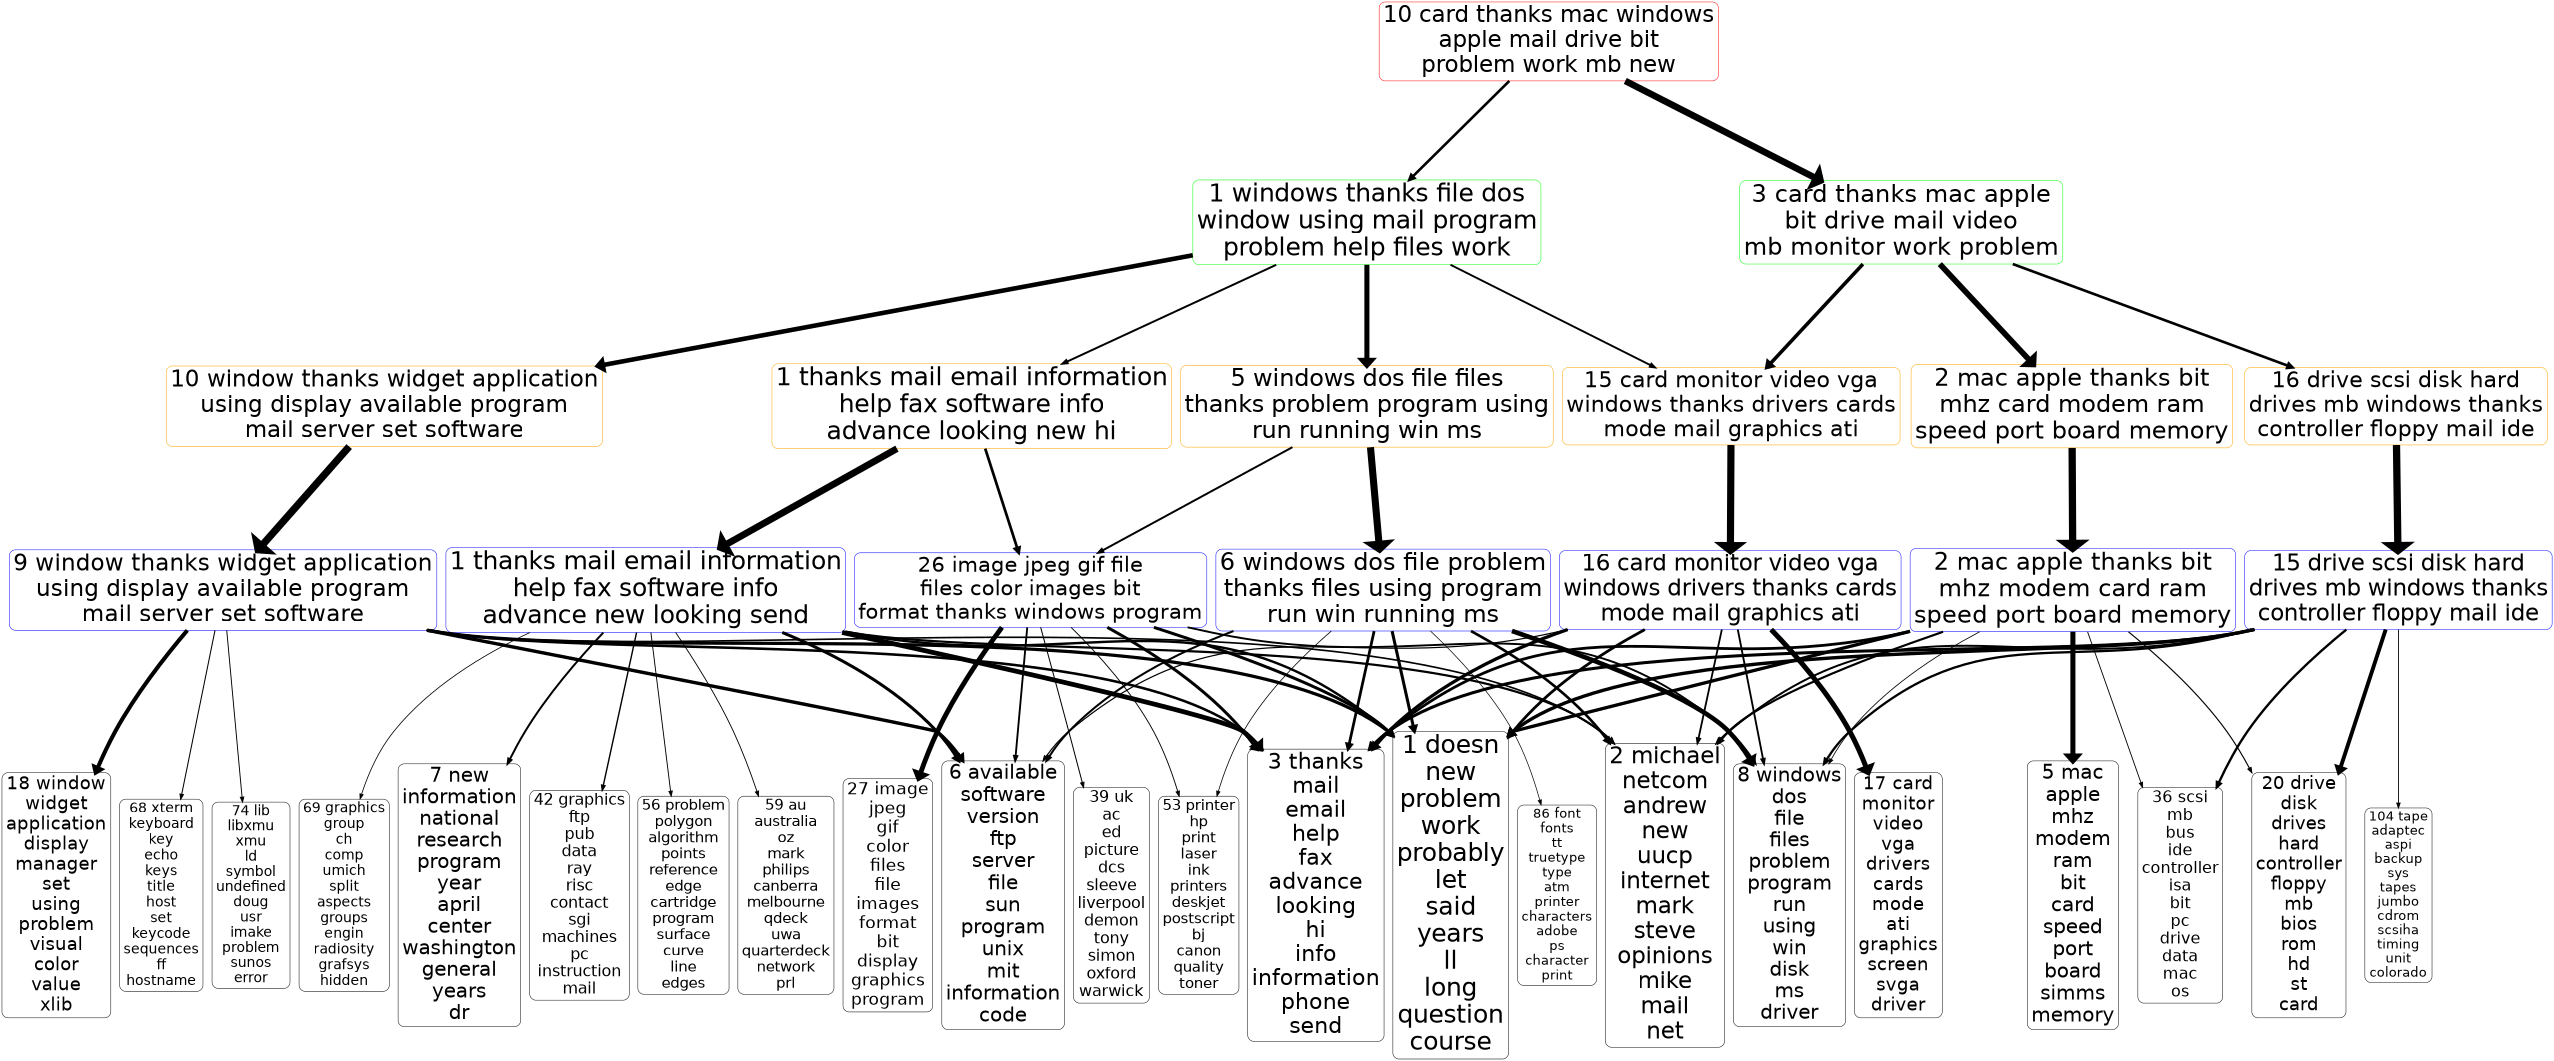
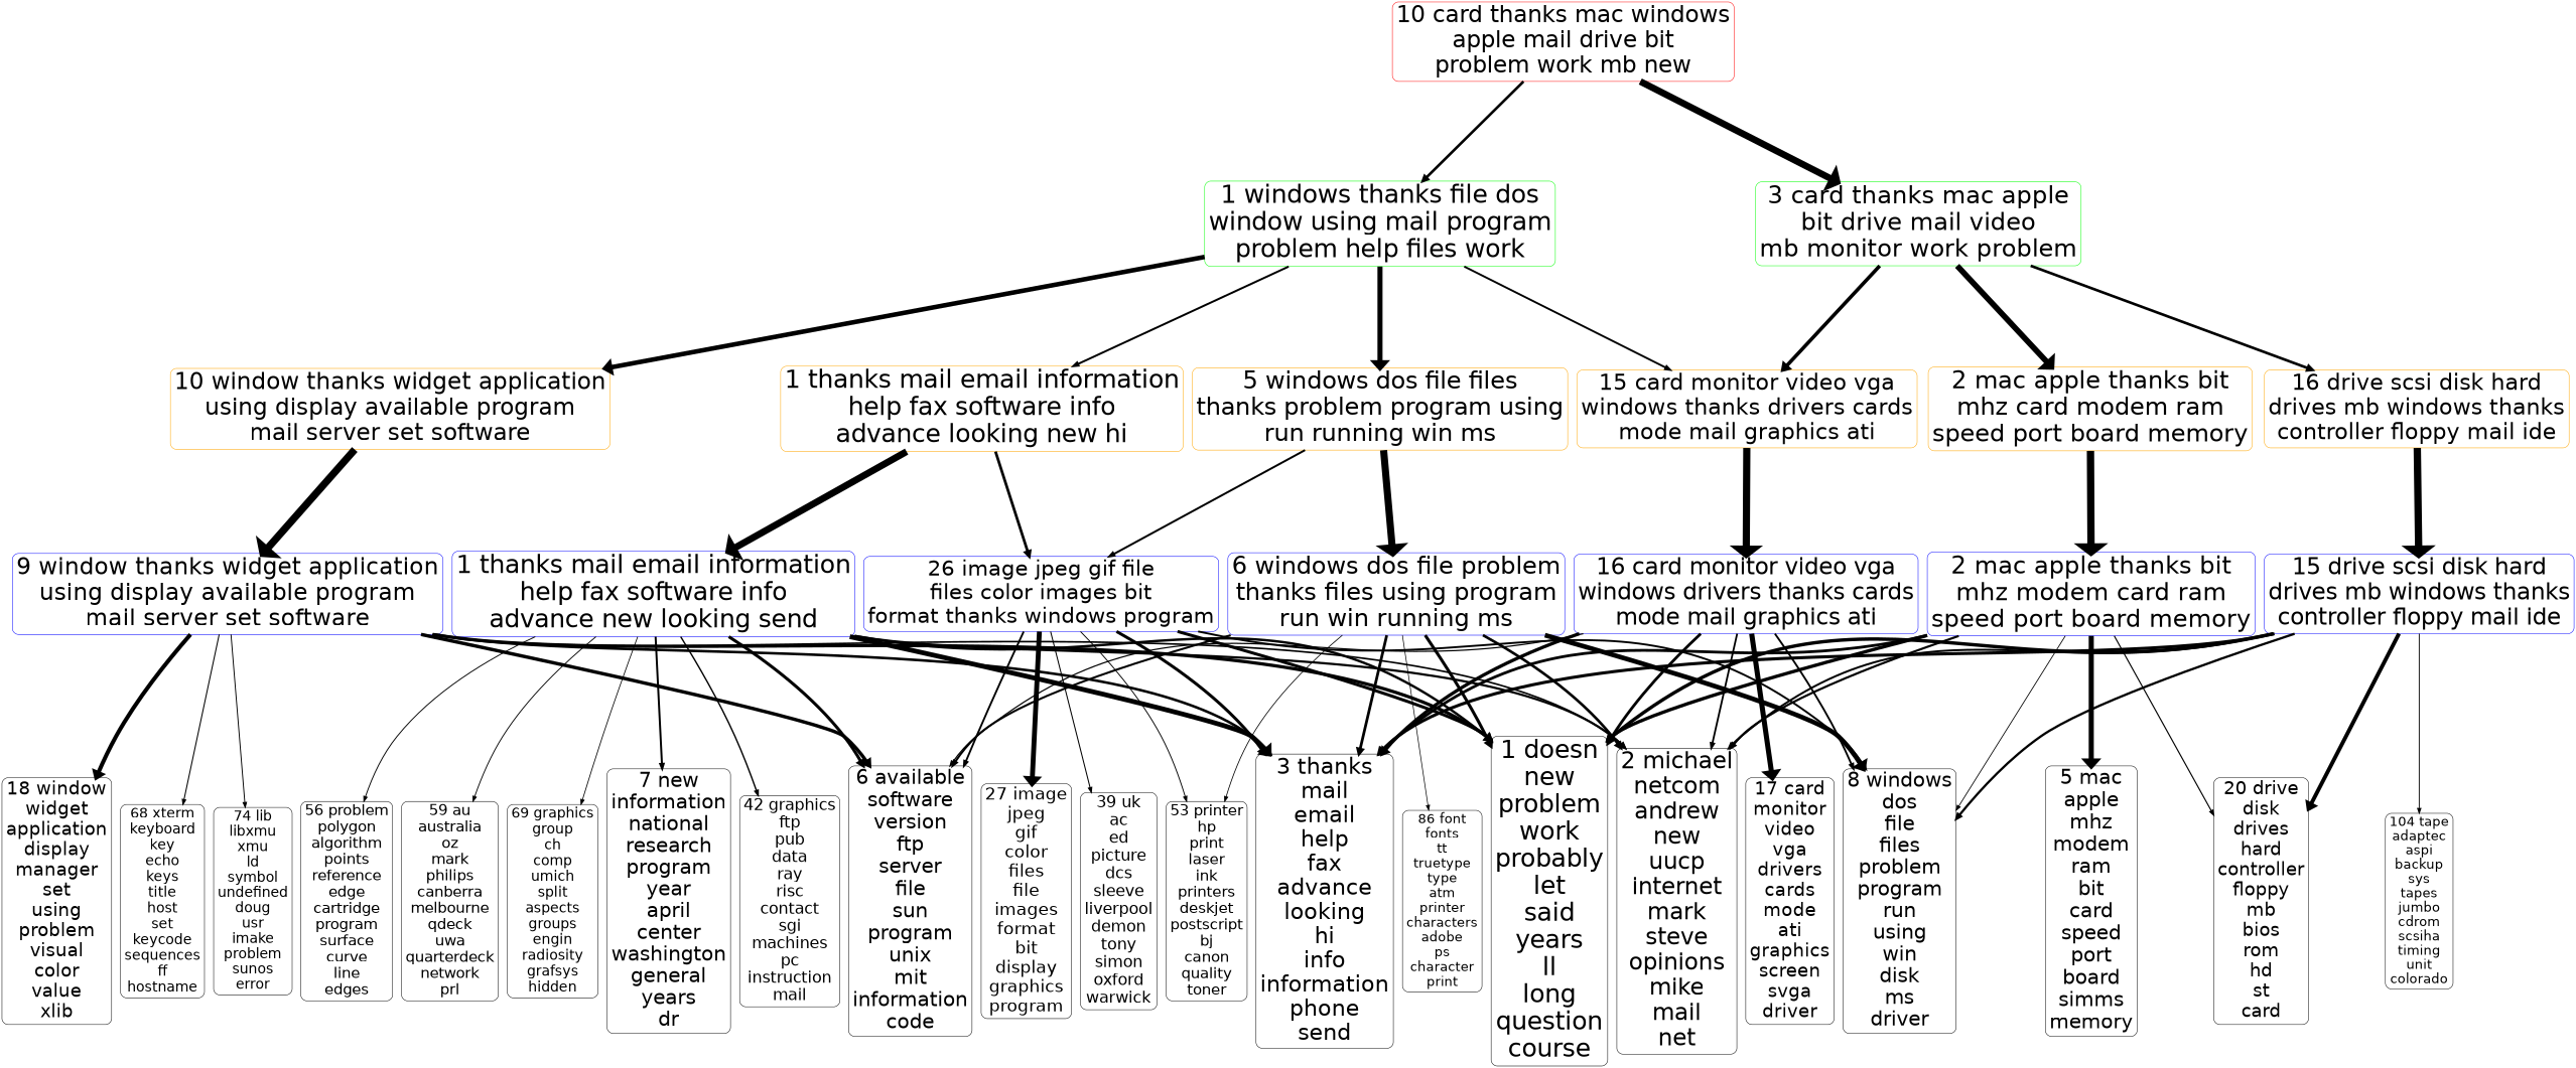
  digraph {
    fontname=helvetica
    ranksep=2.8
    node [color=black fontname=helvetica fontsize=50 rank=3 shape=box style=rounded]
    edge [dir=forward fontname=helvetica]
    n1 [label="1 doesn\nnew\nproblem\nwork\nprobably\nlet\nsaid\nyears\nll\nlong\nquestion\ncourse"]
    n2 [fontsize=46.1741 label="2 michael\nnetcom\nandrew\nnew\nuucp\ninternet\nmark\nsteve\nopinions\nmike\nmail\nnet"]
    n3 [fontsize=44.9965 label="3 thanks\nmail\nemail\nhelp\nfax\nadvance\nlooking\nhi\ninfo\ninformation\nphone\nsend"]
    n4 [fontsize=40.6629 label="6 available\nsoftware\nversion\nftp\nserver\nfile\nsun\nprogram\nunix\nmit\ninformation\ncode"]
    n5 [fontsize=40.4508 label="7 new\ninformation\nnational\nresearch\nprogram\nyear\napril\ncenter\nwashington\ngeneral\nyears\ndr"]
    n6 [fontsize=31.7793 label="42 graphics\nftp\npub\ndata\nray\nrisc\ncontact\nsgi\nmachines\npc\ninstruction\nmail"]
    n7 [fontsize=29.6749 label="56 problem\npolygon\nalgorithm\npoints\nreference\nedge\ncartridge\nprogram\nsurface\ncurve\nline\nedges"]
    n8 [fontsize=29.5996 label="59 au\naustralia\noz\nmark\nphilips\ncanberra\nmelbourne\nqdeck\nuwa\nquarterdeck\nnetwork\nprl"]
    n9 [fontsize=28.6849 label="69 graphics\ngroup\nch\ncomp\numich\nsplit\naspects\ngroups\nengin\nradiosity\ngrafsys\nhidden"]
    n10 [fontsize=40.1499 label="8 windows\ndos\nfile\nfiles\nproblem\nprogram\nrun\nusing\nwin\ndisk\nms\ndriver"]
    n11 [fontsize=35.1674 label="27 image\njpeg\ngif\ncolor\nfiles\nfile\nimages\nformat\nbit\ndisplay\ngraphics\nprogram"]
    n12 [fontsize=32.2729 label="39 uk\nac\ned\npicture\ndcs\nsleeve\nliverpool\ndemon\ntony\nsimon\noxford\nwarwick"]
    n13 [fontsize=30.0303 label="53 printer\nhp\nprint\nlaser\nink\nprinters\ndeskjet\npostscript\nbj\ncanon\nquality\ntoner"]
    n14 [fontsize=27.2942 label="86 font\nfonts\ntt\ntruetype\ntype\natm\nprinter\ncharacters\nadobe\nps\ncharacter\nprint"]
    n15 [fontsize=37.2946 label="18 window\nwidget\napplication\ndisplay\nmanager\nset\nusing\nproblem\nvisual\ncolor\nvalue\nxlib"]
    n16 [fontsize=28.7361 label="68 xterm\nkeyboard\nkey\necho\nkeys\ntitle\nhost\nset\nkeycode\nsequences\nff\nhostname"]
    n17 [fontsize=28.2343 label="74 lib\nlibxmu\nxmu\nld\nsymbol\nundefined\ndoug\nusr\nimake\nproblem\nsunos\nerror"]
    n18 [fontsize=37.5683 label="17 card\nmonitor\nvideo\nvga\ndrivers\ncards\nmode\nati\ngraphics\nscreen\nsvga\ndriver"]
    n19 [fontsize=40.7526 label="5 mac\napple\nmhz\nmodem\nram\nbit\ncard\nspeed\nport\nboard\nsimms\nmemory"]
    n20 [fontsize=36.8942 label="20 drive\ndisk\ndrives\nhard\ncontroller\nfloppy\nmb\nbios\nrom\nhd\nst\ncard"]
-   n21 [fontsize=33.1636 label="36 scsi\nmb\nbus\nide\ncontroller\nisa\nbit\npc\ndrive\ndata\nmac\nos"]
    n22 [fontsize=26.7458 label="104 tape\nadaptec\naspi\nbackup\nsys\ntapes\njumbo\ncdrom\nscsiha\ntiming\nunit\ncolorado"]
    n23 [color=blue label="1 thanks mail email information\nhelp fax software info\nadvance new looking send" rank=2]
    n24 [color=blue fontsize=43.3529 label="26 image jpeg gif file\nfiles color images bit\nformat thanks windows program" rank=2]
    n25 [color=blue fontsize=48.557 label="6 windows dos file problem\nthanks files using program\nrun win running ms" rank=2]
    n26 [color=blue fontsize=47.6786 label="9 window thanks widget application\nusing display available program\nmail server set software" rank=2]
    n27 [color=blue fontsize=45.911 label="16 card monitor video vga\nwindows drivers thanks cards\nmode mail graphics ati" rank=2]
    n28 [color=blue fontsize=49.5009 label="2 mac apple thanks bit\nmhz modem card ram\nspeed port board memory" rank=2]
    n29 [color=blue fontsize=45.9432 label="15 drive scsi disk hard\ndrives mb windows thanks\ncontroller floppy mail ide" rank=2]
    n30 [color=orange label="1 thanks mail email information\nhelp fax software info\nadvance looking new hi"]
    n31 [color=orange fontsize=48.1769 label="5 windows dos file files\nthanks problem program using\nrun running win ms"]
    n32 [color=orange fontsize=46.988 label="10 window thanks widget application\nusing display available program\nmail server set software"]
    n33 [color=orange fontsize=45.3923 label="15 card monitor video vga\nwindows thanks drivers cards\nmode mail graphics ati"]
    n34 [color=orange fontsize=48.8415 label="2 mac apple thanks bit\nmhz card modem ram\nspeed port board memory"]
    n35 [color=orange fontsize=45.2822 label="16 drive scsi disk hard\ndrives mb windows thanks\ncontroller floppy mail ide"]
    n36 [color=green label="1 windows thanks file dos\nwindow using mail program\nproblem help files work" rank=4]
    n37 [color=green fontsize=49.1936 label="3 card thanks mac apple\nbit drive mail video\nmb monitor work problem" rank=4]
    n38 [color=red fontsize=46.3556 label="10 card thanks mac windows\napple mail drive bit\nproblem work mb new" rank=5]
    subgraph sub_1 {
      rank=same
      n1
      n2
      n3
      n4
      n5
      n6
      n7
      n8
      n9
      n10
      n11
      n12
      n13
      n14
      n15
      n16
      n17
      n18
      n19
      n20
-     n21
      n22
    }
    subgraph sub_2 {
      rank=same
      n23
      n24
      n25
      n26
      n27
      n28
      n29
    }
    subgraph sub_3 {
      rank=same
      n30
      n31
      n32
      n33
      n34
      n35
    }
    subgraph sub_4 {
      rank=same
      n36
      n37
    }
    subgraph sub_5 {
      rank=same
      n38
    }
    n23 -> n1 [penwidth=4.9616]
    n23 -> n2 [penwidth=4.5247]
    n23 -> n3 [penwidth=9.7294]
    n23 -> n4 [penwidth=6.2271]
    n23 -> n5 [penwidth=4.0409]
    n23 -> n6 [penwidth=2.8686]
    n23 -> n7 [penwidth=1.8844]
    n23 -> n8 [penwidth=1.8251]
    n23 -> n9 [penwidth=1.6249]
    n24 -> n1 [penwidth=6.1469]
    n24 -> n3 [penwidth=6.1376]
    n24 -> n4 [penwidth=3.8177]
    n24 -> n10 [penwidth=3.906]
    n24 -> n11 [penwidth=9.9267]
    n24 -> n12 [penwidth=2.082]
    n24 -> n13 [penwidth=1.8811]
    n25 -> n1 [penwidth=6.2048]
    n25 -> n2 [penwidth=5.4173]
    n25 -> n3 [penwidth=5.6296]
    n25 -> n4 [penwidth=4.1697]
    n25 -> n10 [penwidth=9.4703]
    n25 -> n13 [penwidth=1.5823]
    n25 -> n14 [penwidth=1.4155]
    n26 -> n1 [penwidth=6.6038]
    n26 -> n2 [penwidth=3.3623]
    n26 -> n3 [penwidth=5.2544]
    n26 -> n4 [penwidth=6.9847]
    n26 -> n15 [penwidth=8.3153]
    n26 -> n16 [penwidth=2.1088]
    n26 -> n17 [penwidth=1.9046]
    n27 -> n1 [penwidth=5.7195]
    n27 -> n2 [penwidth=3.7046]
    n27 -> n3 [penwidth=6.7582]
    n27 -> n4 [penwidth=2.466]
    n27 -> n10 [penwidth=3.812]
    n27 -> n18 [penwidth=10.3261]
    n28 -> n1 [penwidth=6.8006]
    n28 -> n2 [penwidth=4.3938]
    n28 -> n3 [penwidth=5.7293]
    n28 -> n10 [penwidth=1.6655]
    n28 -> n19 [penwidth=10.3091]
    n28 -> n20 [penwidth=2.3394]
-   n28 -> n21 [penwidth=1.8243]
    n29 -> n1 [penwidth=6.9457]
    n29 -> n2 [penwidth=4.0415]
    n29 -> n3 [penwidth=6.2502]
    n29 -> n10 [penwidth=4.6893]
    n29 -> n20 [penwidth=8.0057]
-   n29 -> n21 [penwidth=4.8515]
    n29 -> n22 [penwidth=1.8056]
    n30 -> n23 [penwidth=13.8512]
    n30 -> n24 [penwidth=5.5721]
    n31 -> n24 [penwidth=4.0202]
    n31 -> n25 [penwidth=14.4073]
    n32 -> n26 [penwidth=14.9202]
    n33 -> n27 [penwidth=14.5917]
    n34 -> n28 [penwidth=14.8413]
    n35 -> n29 [penwidth=14.8692]
    n36 -> n30 [penwidth=4.026]
    n36 -> n31 [penwidth=10.2871]
    n36 -> n32 [penwidth=9.3299]
    n36 -> n33 [penwidth=3.8587]
    n37 -> n33 [penwidth=7.3245]
    n37 -> n34 [penwidth=11.6898]
    n37 -> n35 [penwidth=5.4136]
    n38 -> n36 [penwidth=5.324]
    n38 -> n37 [penwidth=13.5664]
  }
